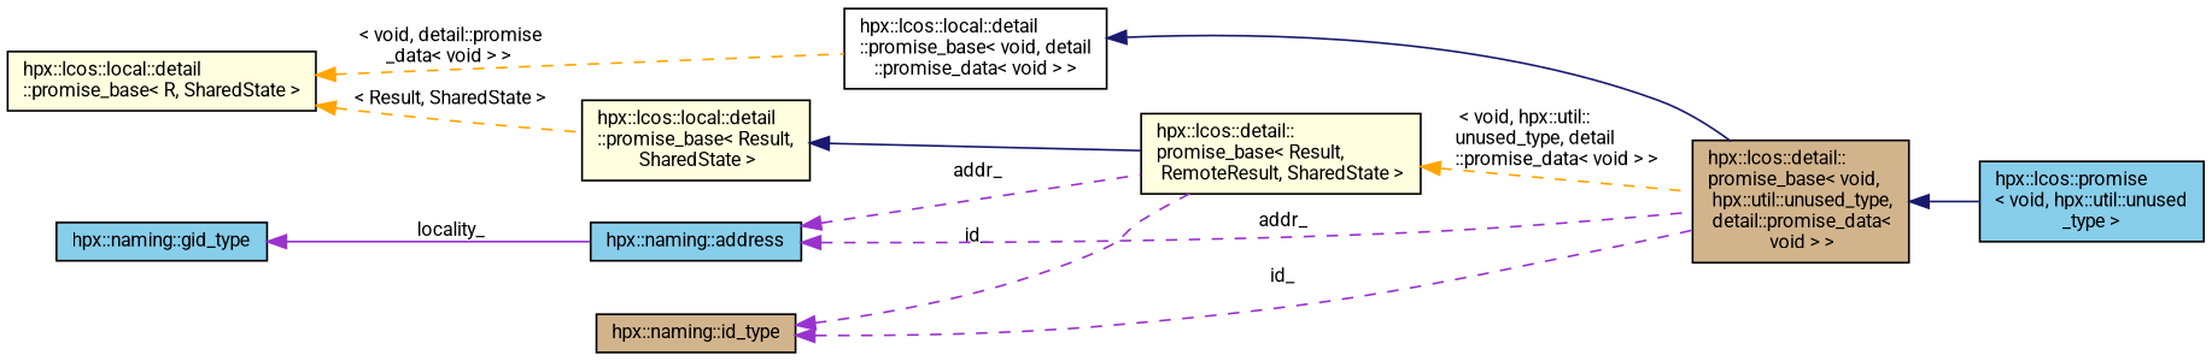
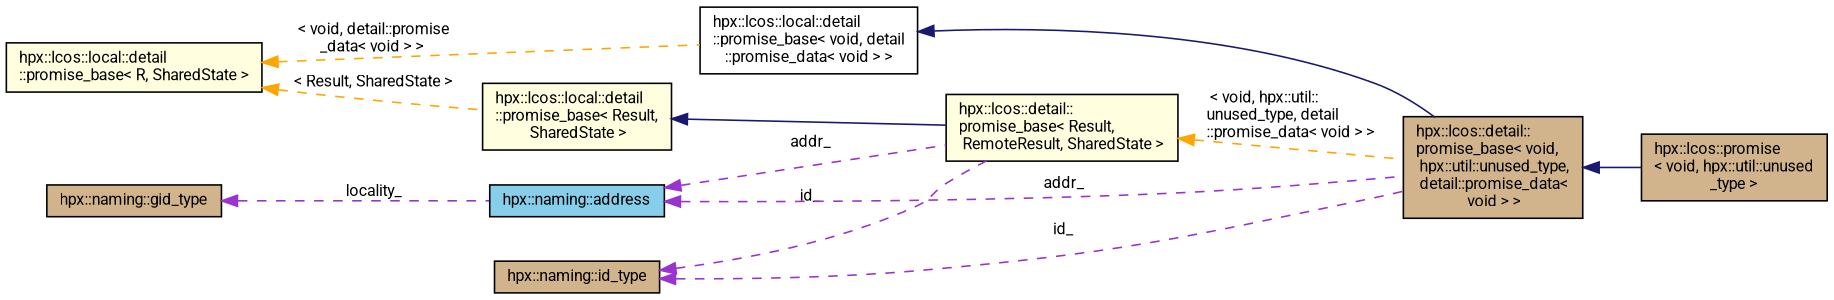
  digraph {
    fontname=Roboto
    rankdir=LR
    node [color=black fillcolor=tan fontname=Roboto fontsize=10 shape=record style=filled]
    edge [color=darkorchid3 dir=back fontname=Roboto fontsize=10 labelfontname=Helvetica labelfontsize=10 style=dashed]
-   n1 [fillcolor=skyblue fontcolor=black height=0.2 label="hpx::lcos::promise\l\< void, hpx::util::unused\l_type \>" width=0.4]
+   n1 [fontcolor=black height=0.2 label="hpx::lcos::promise\l\< void, hpx::util::unused\l_type \>" width=0.4]
    n2 [height=0.2 label="hpx::lcos::detail::\lpromise_base\< void,\l hpx::util::unused_type,\l detail::promise_data\<\l void \> \>" width=0.4]
    n3 [fillcolor=white height=0.2 label="hpx::lcos::local::detail\l::promise_base\< void, detail\l::promise_data\< void \> \>" width=0.4]
    n4 [fillcolor=lightyellow height=0.2 label="hpx::lcos::local::detail\l::promise_base\< R, SharedState \>" width=0.4]
    n5 [fillcolor=lightyellow height=0.2 label="hpx::lcos::local::detail\l::promise_base\< Result,\l SharedState \>" width=0.4]
    n6 [fillcolor=lightyellow height=0.2 label="hpx::lcos::detail::\lpromise_base\< Result,\l RemoteResult, SharedState \>" width=0.4]
    n7 [height=0.2 label="hpx::naming::id_type" width=0.4]
    n8 [fillcolor=skyblue height=0.2 label="hpx::naming::address" width=0.4]
-   n9 [fillcolor=skyblue height=0.2 label="hpx::naming::gid_type" width=0.4]
+   n9 [height=0.2 label="hpx::naming::gid_type" width=0.4]
    n2 -> n1 [color=midnightblue style=solid]
    n3 -> n2 [color=midnightblue style=solid]
    n4 -> n3 [color=orange label=" \< void, detail::promise\l_data\< void \> \>"]
    n4 -> n5 [color=orange label=" \< Result, SharedState \>"]
    n5 -> n6 [color=midnightblue style=solid]
    n6 -> n2 [color=orange label=" \< void, hpx::util::\lunused_type, detail\l::promise_data\< void \> \>"]
    n7 -> n2 [label=" id_"]
    n7 -> n6 [label=" id_"]
    n8 -> n2 [label=" addr_"]
    n8 -> n6 [label=" addr_"]
-   n9 -> n8 [label=" locality_" style=solid]
+   n9 -> n8 [label=" locality_"]
  }
